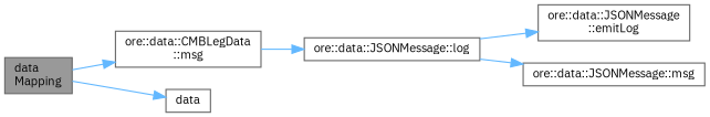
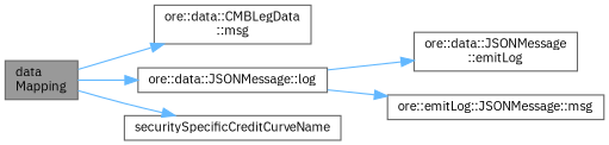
  digraph {
    fontname="IBM Plex Sans"
    rankdir=LR
    node [color=grey40 fillcolor=white fontname="IBM Plex Sans" fontsize=10 shape=box style=filled]
    edge [color=steelblue1 fontname="IBM Plex Sans" fontsize=10 labelfontname=Helvetica labelfontsize=10 style=solid]
    n1 [color=gray40 fillcolor=grey60 fontcolor=black height=0.2 label="data\lMapping" width=0.4]
    n2 [height=0.2 label="ore::data::CMBLegData\l::msg" width=0.4]
    n3 [height=0.2 label="ore::data::JSONMessage::log" width=0.4]
-   n4 [height=0.2 label=data width=0.4]
+   n4 [height=0.2 label=securitySpecificCreditCurveName width=0.4]
    n5 [height=0.2 label="ore::data::JSONMessage\l::emitLog" width=0.4]
-   n6 [height=0.2 label="ore::data::JSONMessage::msg" width=0.4]
+   n6 [height=0.2 label="ore::emitLog::JSONMessage::msg" width=0.4]
    n1 -> n2
-   n2 -> n3
+   n1 -> n3
    n1 -> n4
    n3 -> n5
    n3 -> n6
  }
